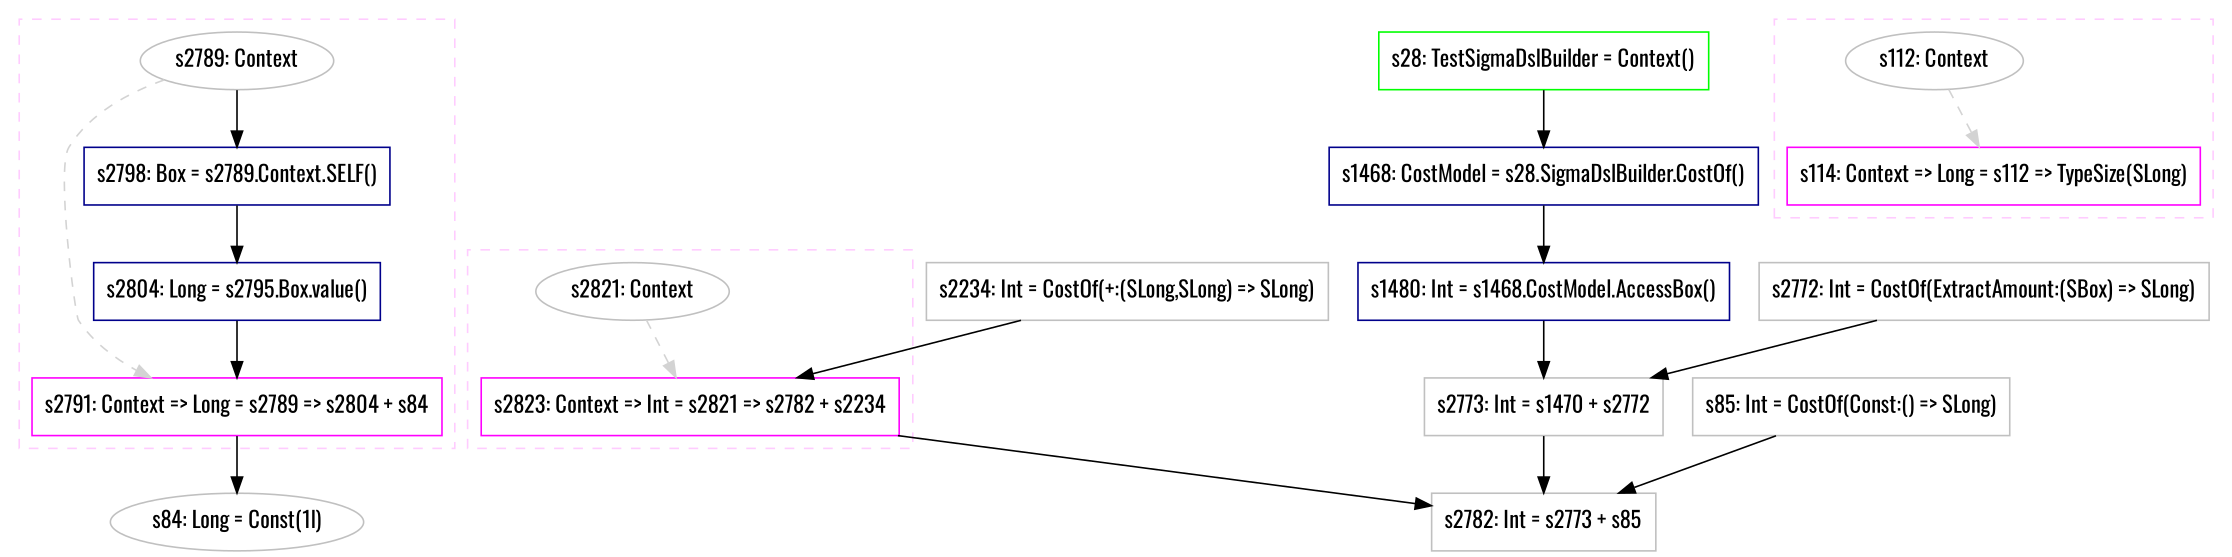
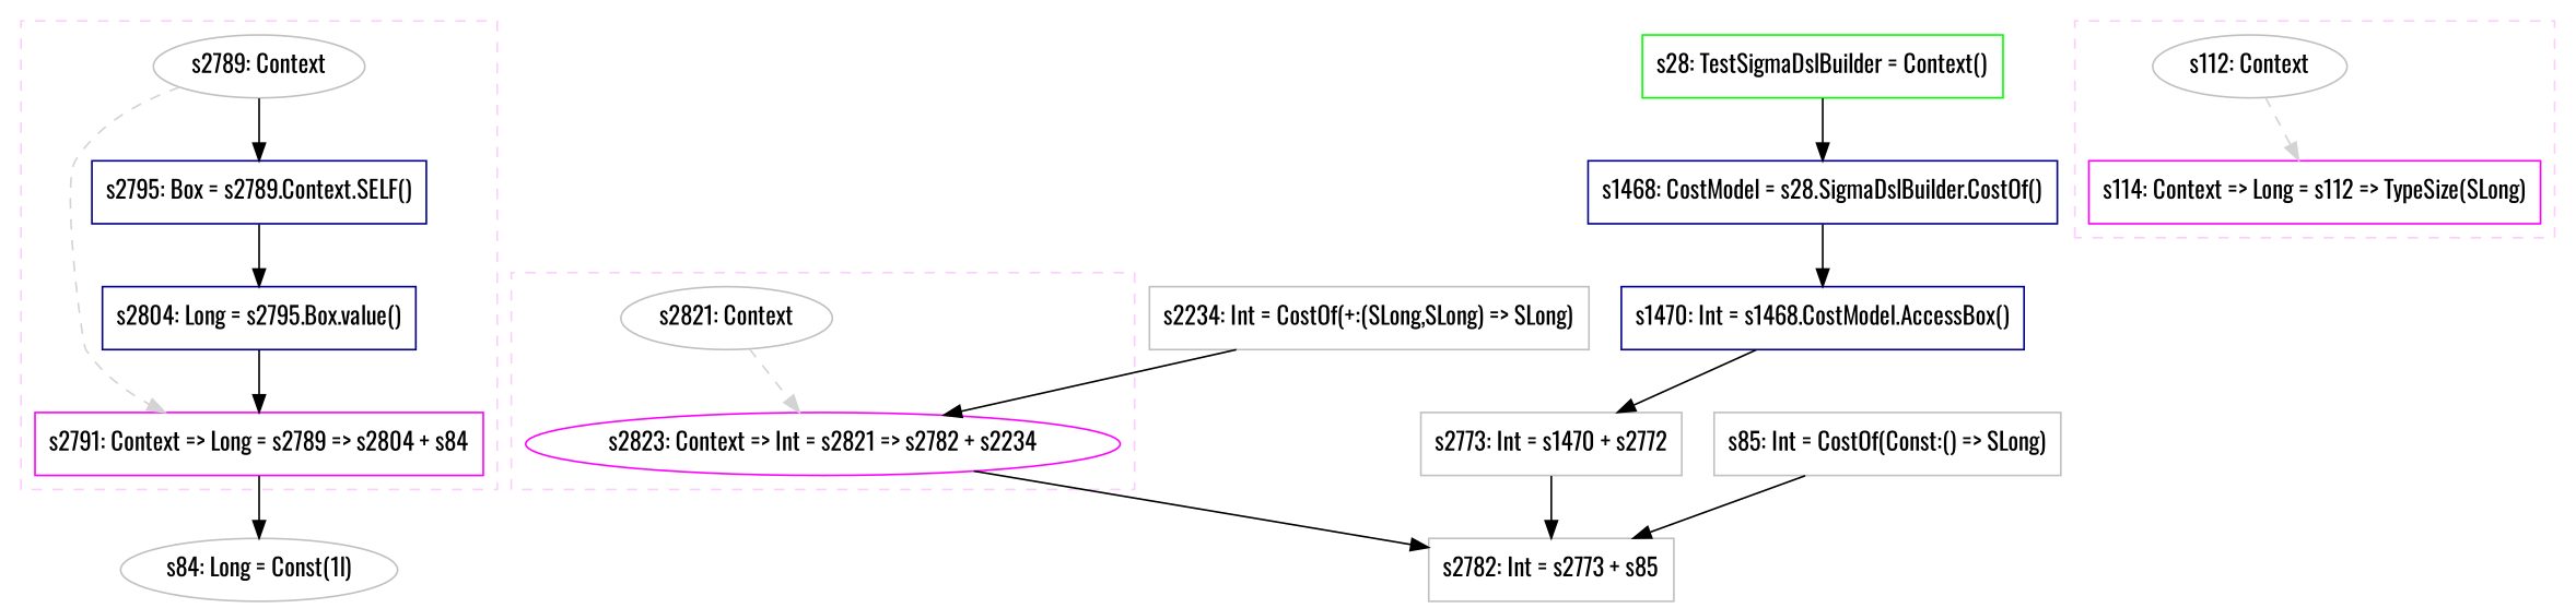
  digraph {
    concentrate=true
    fontname=Oswald
    node [color=gray fillcolor=white fontname=Oswald shape=box style=filled]
    edge [fontname=Oswald style=solid]
    n1 [label="s2789: Context" shape=oval]
    n2 [color=magenta label="s2791: Context => Long = s2789 => s2804 + s84"]
-   n3 [color=darkblue label="s2798: Box = s2789.Context.SELF()"]
+   n3 [color=darkblue label="s2795: Box = s2789.Context.SELF()"]
    n4 [color=darkblue label="s2804: Long = s2795.Box.value()"]
    n5 [label="s2821: Context" shape=oval]
-   n6 [color=magenta label="s2823: Context => Int = s2821 => s2782 + s2234"]
+   n6 [color=magenta label="s2823: Context => Int = s2821 => s2782 + s2234" shape=ellipse]
    n7 [label="s112: Context" shape=oval]
    n8 [color=magenta label="s114: Context => Long = s112 => TypeSize(SLong)"]
    n9 [label="s84: Long = Const(1l)" shape=ellipse]
    n10 [label="s2782: Int = s2773 + s85"]
    n11 [color=green label="s28: TestSigmaDslBuilder = Context()"]
    n12 [color=darkblue label="s1468: CostModel = s28.SigmaDslBuilder.CostOf()"]
-   n13 [color=darkblue label="s1480: Int = s1468.CostModel.AccessBox()"]
+   n13 [color=darkblue label="s1470: Int = s1468.CostModel.AccessBox()"]
    n14 [label="s2773: Int = s1470 + s2772"]
-   n15 [label="s2772: Int = CostOf(ExtractAmount:(SBox) => SLong)"]
    n16 [label="s85: Int = CostOf(Const:() => SLong)"]
    n17 [label="s2234: Int = CostOf(+:(SLong,SLong) => SLong)"]
    subgraph cluster_1 {
      color="#FFCCFF"
      style=dashed
      n3
      n4
      subgraph sub_2 {
        color="#FFCCFF"
        rank=source
        style=dashed
        n1
      }
      subgraph sub_3 {
        color="#FFCCFF"
        rank=sink
        style=dashed
        n2
      }
    }
    subgraph cluster_4 {
      color="#FFCCFF"
      style=dashed
      subgraph sub_5 {
        color="#FFCCFF"
        rank=source
        style=dashed
        n5
      }
      subgraph sub_6 {
        color="#FFCCFF"
        rank=sink
        style=dashed
        n6
      }
    }
    subgraph cluster_7 {
      color="#FFCCFF"
      style=dashed
      subgraph sub_8 {
        color="#FFCCFF"
        rank=source
        style=dashed
        n7
      }
      subgraph sub_9 {
        color="#FFCCFF"
        rank=sink
        style=dashed
        n8
      }
    }
    n1 -> n2 [color=lightgray style=dashed weight=0]
    n1 -> n3
    n2 -> n9
    n3 -> n4
    n4 -> n2
    n5 -> n6 [color=lightgray style=dashed weight=0]
    n6 -> n10
    n7 -> n8 [color=lightgray style=dashed weight=0]
    n11 -> n12
    n12 -> n13
    n13 -> n14
    n14 -> n10
-   n15 -> n14
    n16 -> n10
    n17 -> n6
  }
